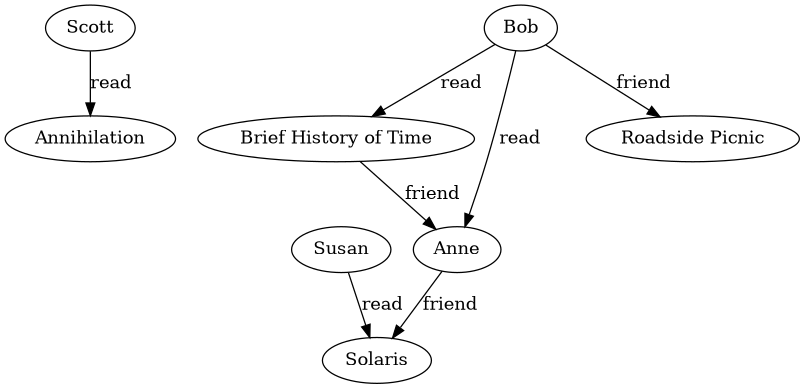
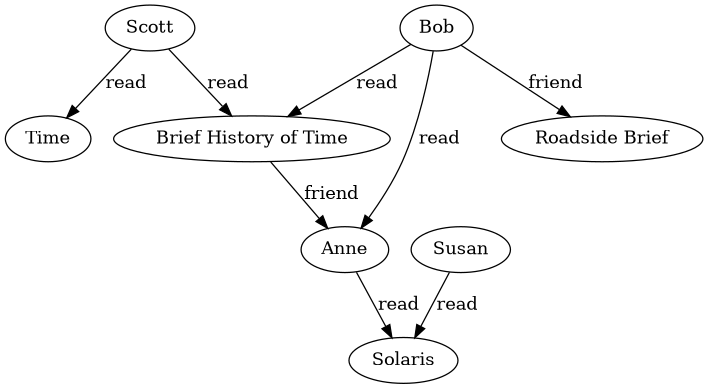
  digraph {
    n1 [age=36 label=Scott]
-   n2 [category=novel label=Annihilation title=Annihilation]
+   n2 [category=novel label=Time title=Annihilation]
    n3 [category=nonfiction label="Brief History of Time" title="Brief History of Time"]
    n4 [age=47 label=Bob]
    n5 [age=34 label=Anne]
-   n6 [category=novel label="Roadside Picnic" title="Roadside Picnic"]
+   n6 [category=novel label="Roadside Brief" title="Roadside Picnic"]
    n7 [category=novel label=Solaris title=Solaris]
    n8 [age=45 label=Susan]
    n1 -> n2 [label=read]
+   n1 -> n3 [label=read]
    n3 -> n5 [label=friend]
    n4 -> n3 [label=read]
    n4 -> n5 [label=read]
    n4 -> n6 [label=friend]
-   n5 -> n7 [label=friend]
+   n5 -> n7 [label=read]
    n8 -> n7 [label=read]
  }
